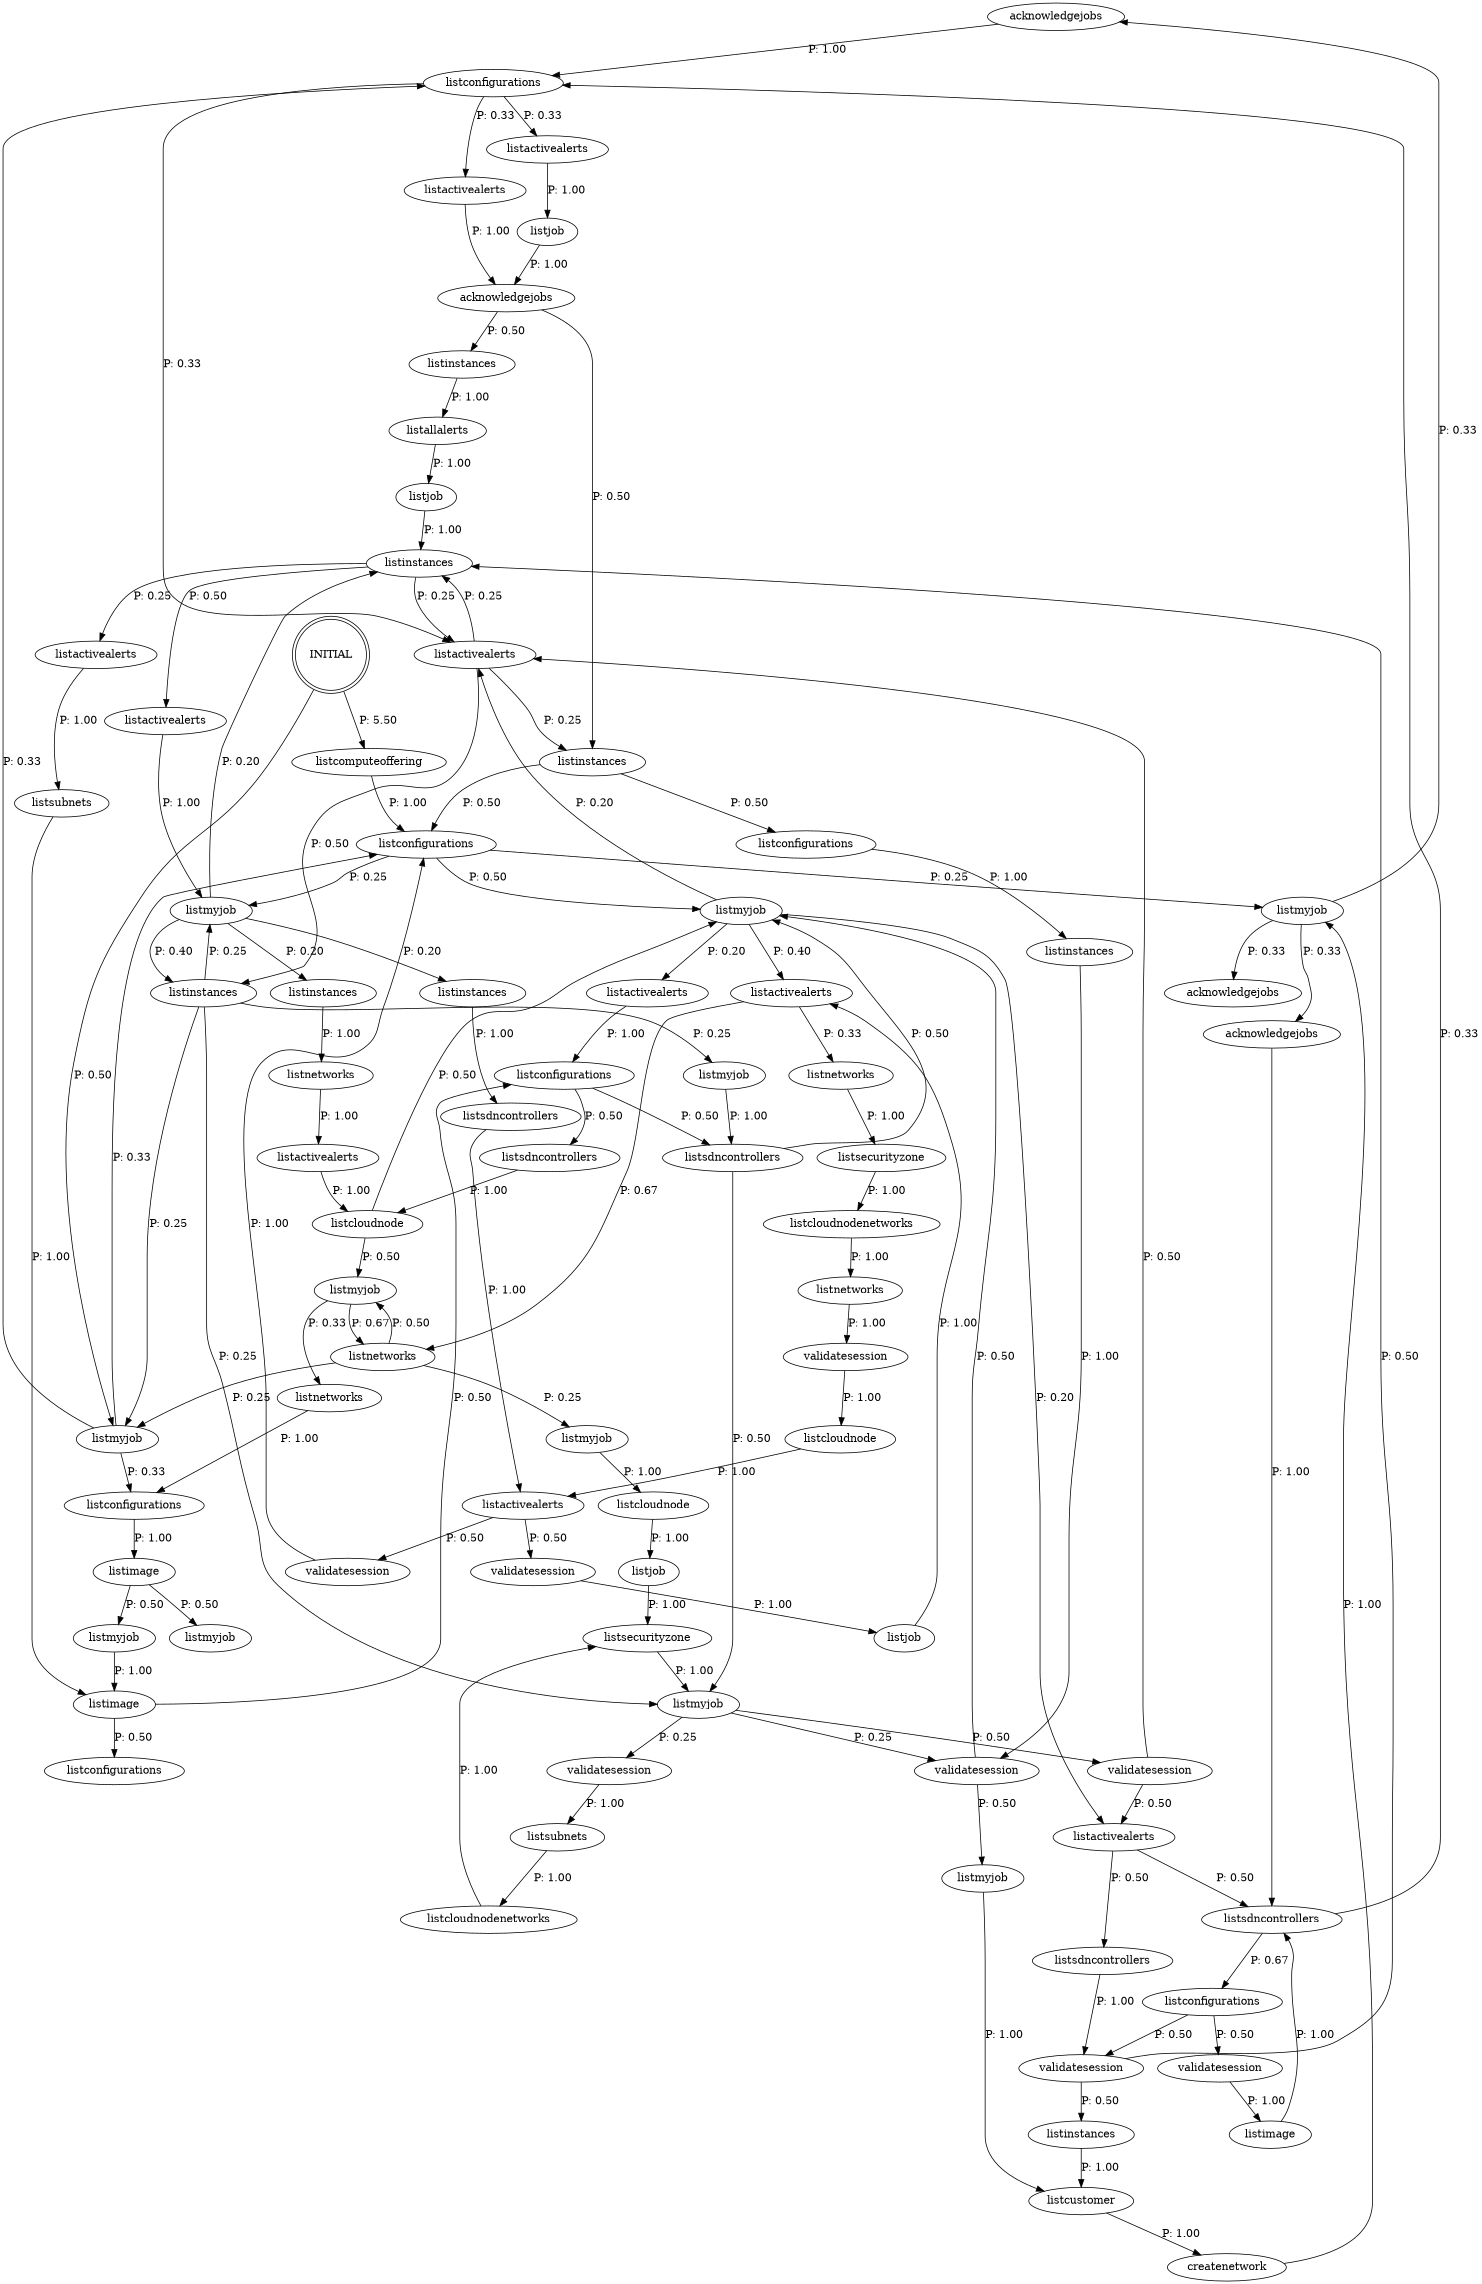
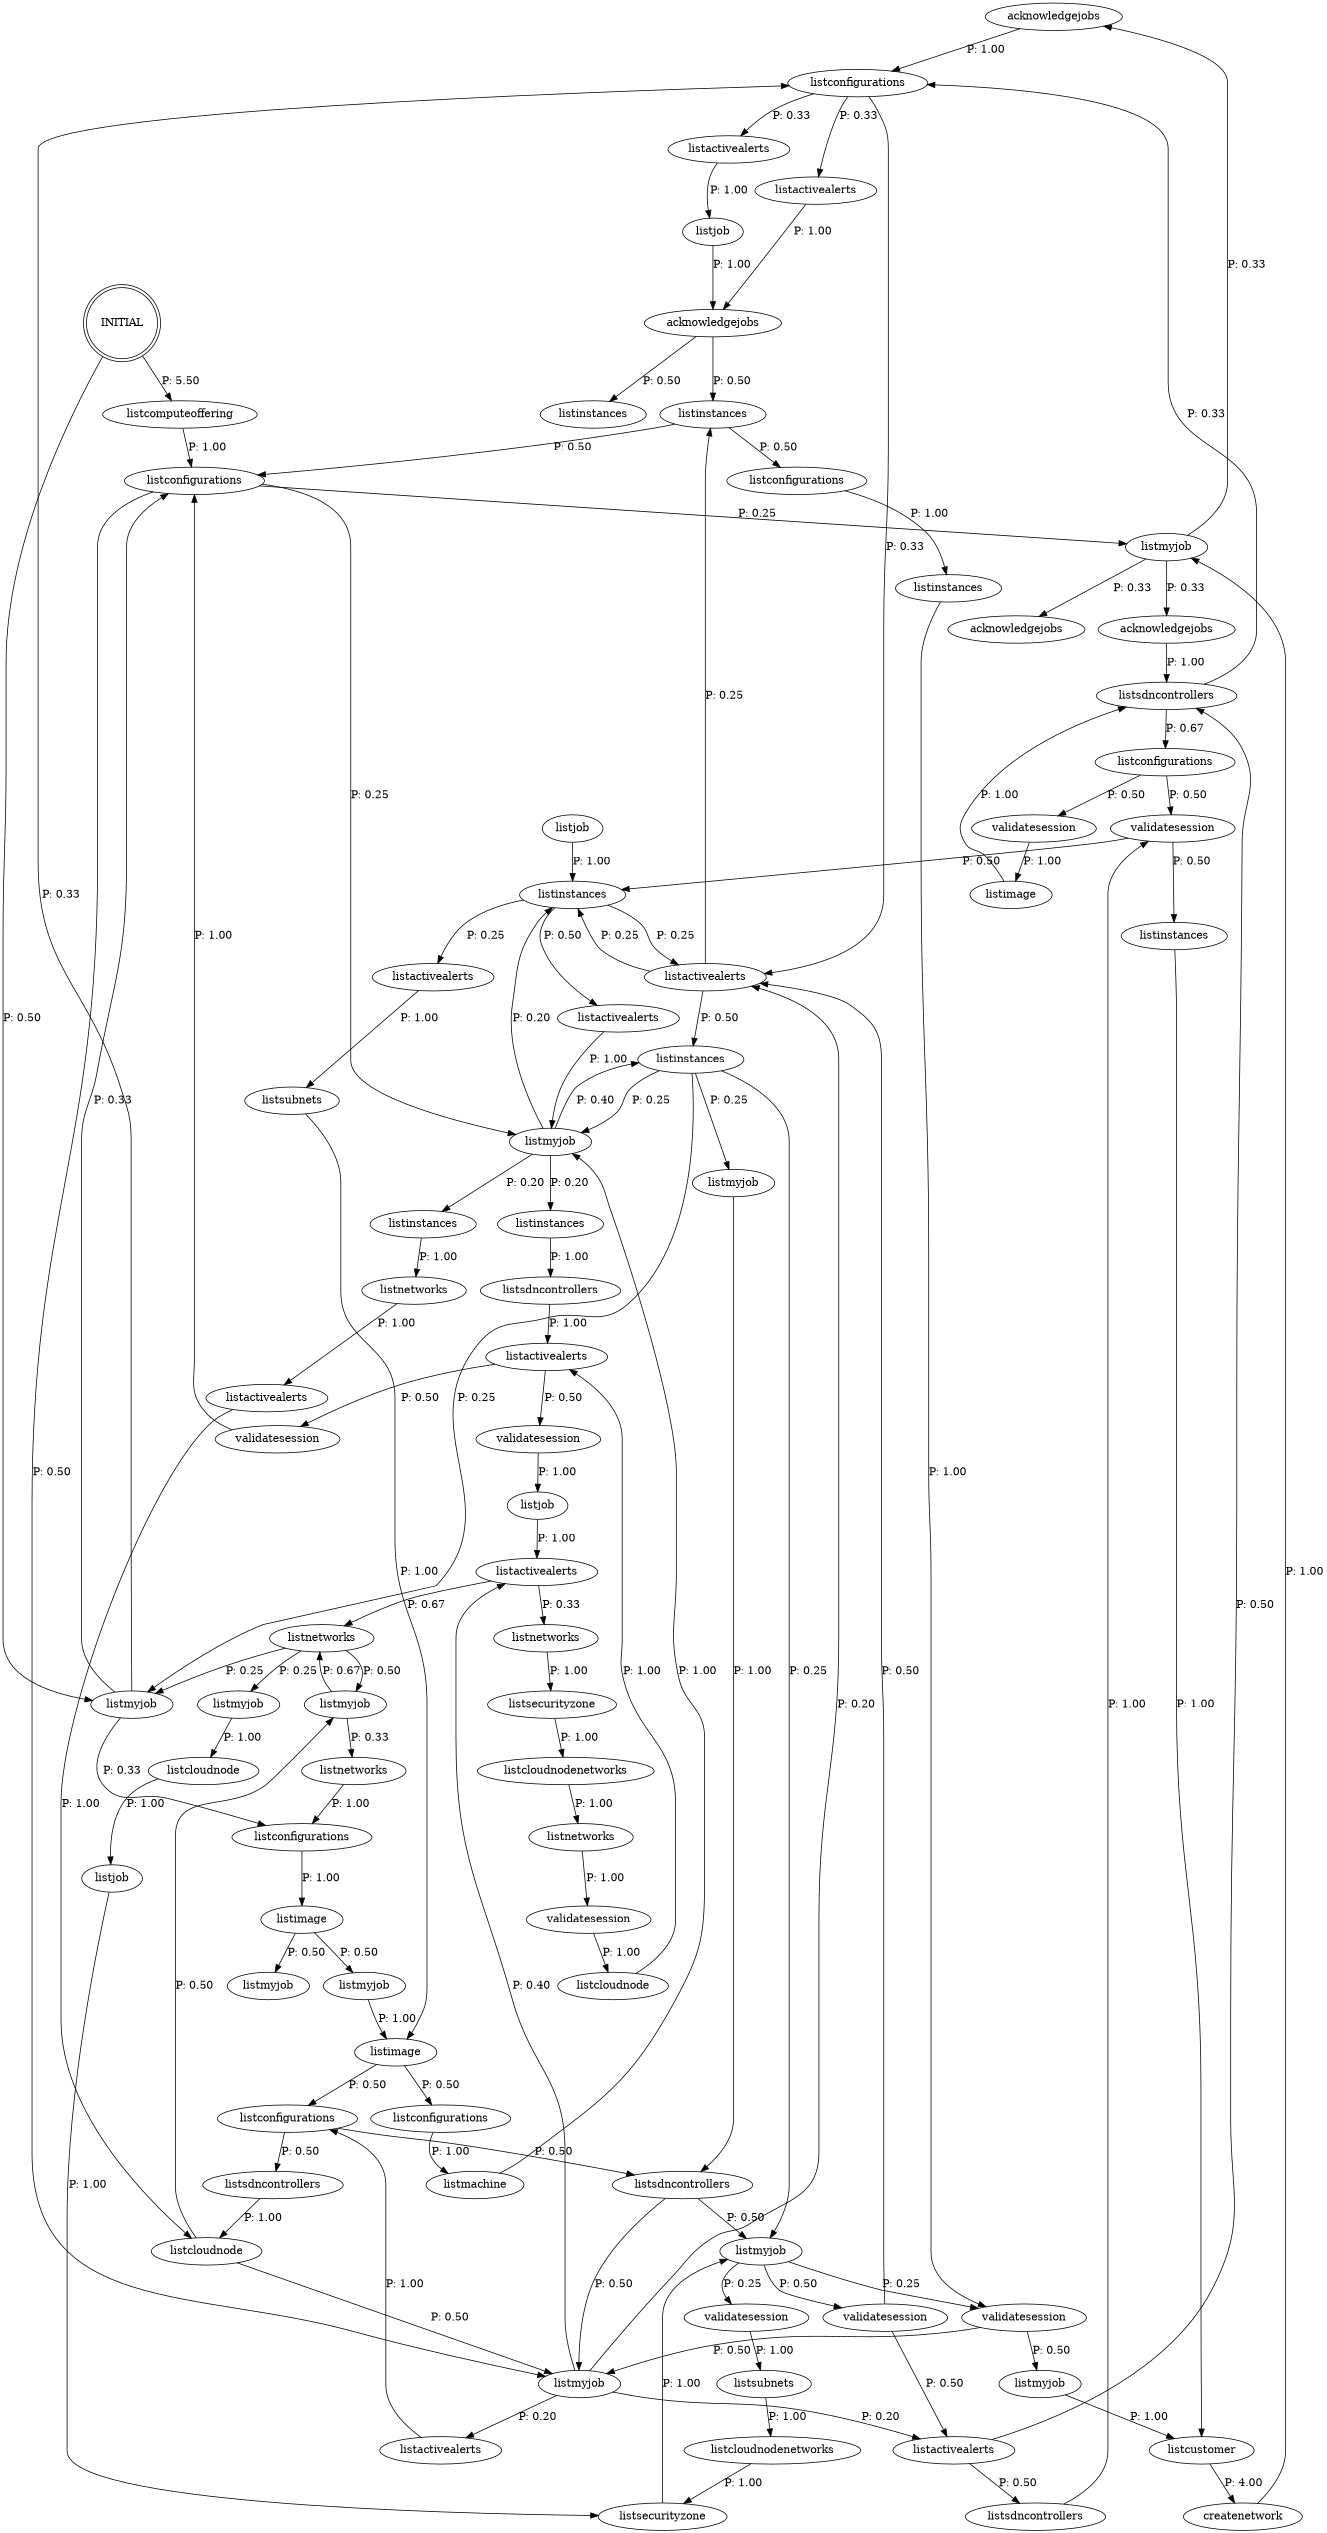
  digraph {
    n1 [label=acknowledgejobs]
    n2 [label=listconfigurations]
    n3 [label=listactivealerts]
    n4 [label=listactivealerts]
    n5 [label=listactivealerts]
    n6 [label=acknowledgejobs]
    n7 [label=listsdncontrollers]
    n8 [label=listconfigurations]
    n9 [label=acknowledgejobs]
    n10 [label=acknowledgejobs]
    n11 [label=listinstances]
    n12 [label=listinstances]
-   n13 [label=listallalerts]
    n14 [label=listconfigurations]
    n15 [label=listconfigurations]
    n16 [label=createnetwork]
    n17 [label=listmyjob]
    n18 [label=listactivealerts]
    n19 [label=listcloudnode]
    n20 [label=listmyjob]
    n21 [label=listmyjob]
    n22 [label=listactivealerts]
    n23 [label=listconfigurations]
    n24 [label=listsdncontrollers]
    n25 [label=listsdncontrollers]
    n26 [label=listjob]
    n27 [label=listactivealerts]
    n28 [label=listmyjob]
    n29 [label=listinstances]
    n30 [label=listinstances]
    n31 [label=listinstances]
    n32 [label=listinstances]
    n33 [label=listactivealerts]
    n34 [label=listsubnets]
    n35 [label=listimage]
    n36 [label=listactivealerts]
    n37 [label=listnetworks]
    n38 [label=listnetworks]
    n39 [label=listsecurityzone]
    n40 [label=listmyjob]
    n41 [label=listmyjob]
    n42 [label=listactivealerts]
    n43 [label=listsdncontrollers]
    n44 [label=validatesession]
    n45 [label=listactivealerts]
    n46 [label=validatesession]
    n47 [label=validatesession]
    n48 [label=listjob]
    n49 [label=listmyjob]
    n50 [label=listmyjob]
    n51 [label=listjob]
    n52 [label=listcloudnode]
    n53 [label=listcloudnode]
    n54 [label=listjob]
    n55 [label=listsecurityzone]
    n56 [label=listnetworks]
    n57 [label=listcloudnodenetworks]
    n58 [label=listnetworks]
    n59 [label=validatesession]
    n60 [label=listcloudnodenetworks]
    n61 [label=listcomputeoffering]
    n62 [label=listconfigurations]
    n63 [label=listimage]
    n64 [label=listmyjob]
    n65 [label=listmyjob]
    n66 [label=listinstances]
    n67 [label=validatesession]
    n68 [label=listconfigurations]
+   n69 [label=listmachine]
    n70 [label=validatesession]
    n71 [label=listimage]
    n72 [label=listinstances]
    n73 [label=listcustomer]
    n74 [label=listnetworks]
    n75 [label=listsdncontrollers]
    n76 [label=listmyjob]
    n77 [label=validatesession]
    n78 [label=validatesession]
    n79 [label=listsubnets]
    n80 [label=INITIAL shape=doublecircle]
    n1 -> n2 [label="P: 1.00"]
    n2 -> n3 [label="P: 0.33"]
    n2 -> n4 [label="P: 0.33"]
    n2 -> n5 [label="P: 0.33"]
    n3 -> n10 [label="P: 1.00"]
    n4 -> n26 [label="P: 1.00"]
    n5 -> n12 [label="P: 0.25"]
    n5 -> n29 [label="P: 0.25"]
    n5 -> n30 [label="P: 0.50"]
    n6 -> n7 [label="P: 1.00"]
    n7 -> n2 [label="P: 0.33"]
    n7 -> n8 [label="P: 0.67"]
    n8 -> n44 [label="P: 0.50"]
    n8 -> n70 [label="P: 0.50"]
    n10 -> n11 [label="P: 0.50"]
    n10 -> n12 [label="P: 0.50"]
-   n11 -> n13 [label="P: 1.00"]
    n12 -> n14 [label="P: 0.50"]
    n12 -> n15 [label="P: 0.50"]
-   n13 -> n51 [label="P: 1.00"]
    n14 -> n17 [label="P: 0.25"]
    n14 -> n21 [label="P: 0.50"]
    n14 -> n28 [label="P: 0.25"]
    n15 -> n66 [label="P: 1.00"]
    n16 -> n17 [label="P: 1.00"]
    n17 -> n1 [label="P: 0.33"]
    n17 -> n6 [label="P: 0.33"]
    n17 -> n9 [label="P: 0.33"]
    n18 -> n19 [label="P: 1.00"]
    n19 -> n20 [label="P: 0.50"]
    n19 -> n21 [label="P: 0.50"]
    n20 -> n38 [label="P: 0.67"]
    n20 -> n56 [label="P: 0.33"]
    n21 -> n5 [label="P: 0.20"]
    n21 -> n22 [label="P: 0.20"]
    n21 -> n36 [label="P: 0.40"]
    n21 -> n42 [label="P: 0.20"]
    n22 -> n23 [label="P: 1.00"]
    n23 -> n24 [label="P: 0.50"]
    n23 -> n25 [label="P: 0.50"]
    n24 -> n19 [label="P: 1.00"]
    n25 -> n21 [label="P: 0.50"]
    n25 -> n50 [label="P: 0.50"]
    n26 -> n10 [label="P: 1.00"]
    n27 -> n28 [label="P: 1.00"]
    n28 -> n29 [label="P: 0.20"]
    n28 -> n30 [label="P: 0.40"]
    n28 -> n31 [label="P: 0.20"]
    n28 -> n32 [label="P: 0.20"]
    n29 -> n5 [label="P: 0.25"]
    n29 -> n27 [label="P: 0.50"]
    n29 -> n33 [label="P: 0.25"]
    n30 -> n28 [label="P: 0.25"]
    n30 -> n40 [label="P: 0.25"]
    n30 -> n49 [label="P: 0.25"]
    n30 -> n50 [label="P: 0.25"]
    n31 -> n74 [label="P: 1.00"]
    n32 -> n75 [label="P: 1.00"]
    n33 -> n34 [label="P: 1.00"]
    n34 -> n35 [label="P: 1.00"]
    n35 -> n23 [label="P: 0.50"]
    n35 -> n68 [label="P: 0.50"]
    n36 -> n37 [label="P: 0.33"]
    n36 -> n38 [label="P: 0.67"]
    n37 -> n39 [label="P: 1.00"]
    n38 -> n20 [label="P: 0.50"]
    n38 -> n40 [label="P: 0.25"]
    n38 -> n41 [label="P: 0.25"]
    n39 -> n57 [label="P: 1.00"]
    n40 -> n2 [label="P: 0.33"]
    n40 -> n14 [label="P: 0.33"]
    n40 -> n62 [label="P: 0.33"]
    n41 -> n53 [label="P: 1.00"]
    n42 -> n7 [label="P: 0.50"]
    n42 -> n43 [label="P: 0.50"]
    n43 -> n44 [label="P: 1.00"]
    n44 -> n29 [label="P: 0.50"]
    n44 -> n72 [label="P: 0.50"]
    n45 -> n46 [label="P: 0.50"]
    n45 -> n47 [label="P: 0.50"]
    n46 -> n14 [label="P: 1.00"]
    n47 -> n48 [label="P: 1.00"]
    n48 -> n36 [label="P: 1.00"]
    n49 -> n25 [label="P: 1.00"]
    n50 -> n67 [label="P: 0.25"]
    n50 -> n77 [label="P: 0.25"]
    n50 -> n78 [label="P: 0.50"]
    n51 -> n29 [label="P: 1.00"]
    n52 -> n45 [label="P: 1.00"]
    n53 -> n54 [label="P: 1.00"]
    n54 -> n55 [label="P: 1.00"]
    n55 -> n50 [label="P: 1.00"]
    n56 -> n62 [label="P: 1.00"]
    n57 -> n58 [label="P: 1.00"]
    n58 -> n59 [label="P: 1.00"]
    n59 -> n52 [label="P: 1.00"]
    n60 -> n55 [label="P: 1.00"]
    n61 -> n14 [label="P: 1.00"]
    n62 -> n63 [label="P: 1.00"]
    n63 -> n64 [label="P: 0.50"]
    n63 -> n65 [label="P: 0.50"]
    n64 -> n35 [label="P: 1.00"]
    n66 -> n67 [label="P: 1.00"]
    n67 -> n21 [label="P: 0.50"]
    n67 -> n76 [label="P: 0.50"]
+   n68 -> n69 [label="P: 1.00"]
+   n69 -> n28 [label="P: 1.00"]
    n70 -> n71 [label="P: 1.00"]
    n71 -> n7 [label="P: 1.00"]
    n72 -> n73 [label="P: 1.00"]
-   n73 -> n16 [label="P: 1.00"]
+   n73 -> n16 [label="P: 4.00"]
    n74 -> n18 [label="P: 1.00"]
    n75 -> n45 [label="P: 1.00"]
    n76 -> n73 [label="P: 1.00"]
    n77 -> n79 [label="P: 1.00"]
    n78 -> n5 [label="P: 0.50"]
    n78 -> n42 [label="P: 0.50"]
    n79 -> n60 [label="P: 1.00"]
    n80 -> n40 [label="P: 0.50"]
    n80 -> n61 [label="P: 5.50"]
  }
